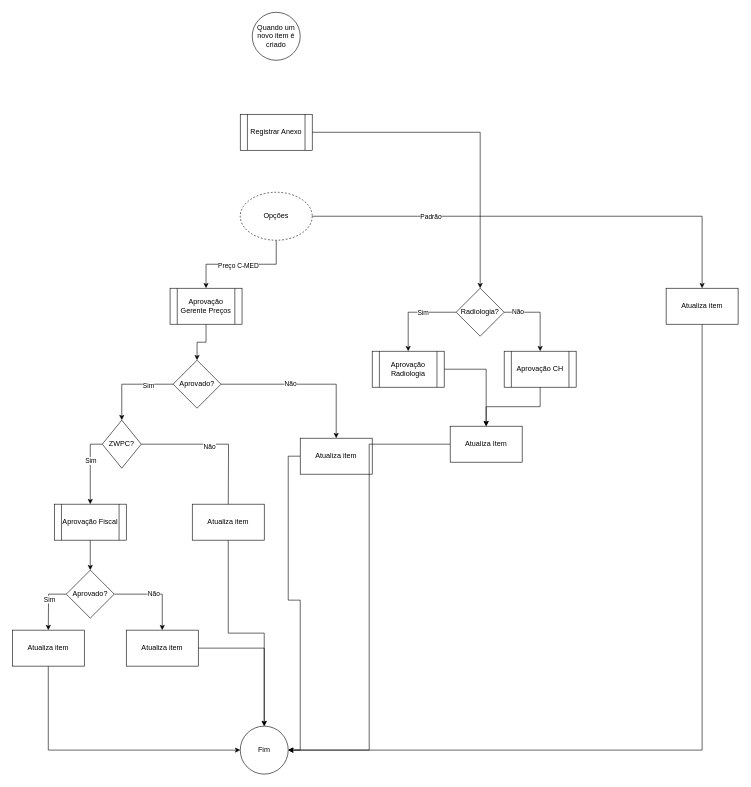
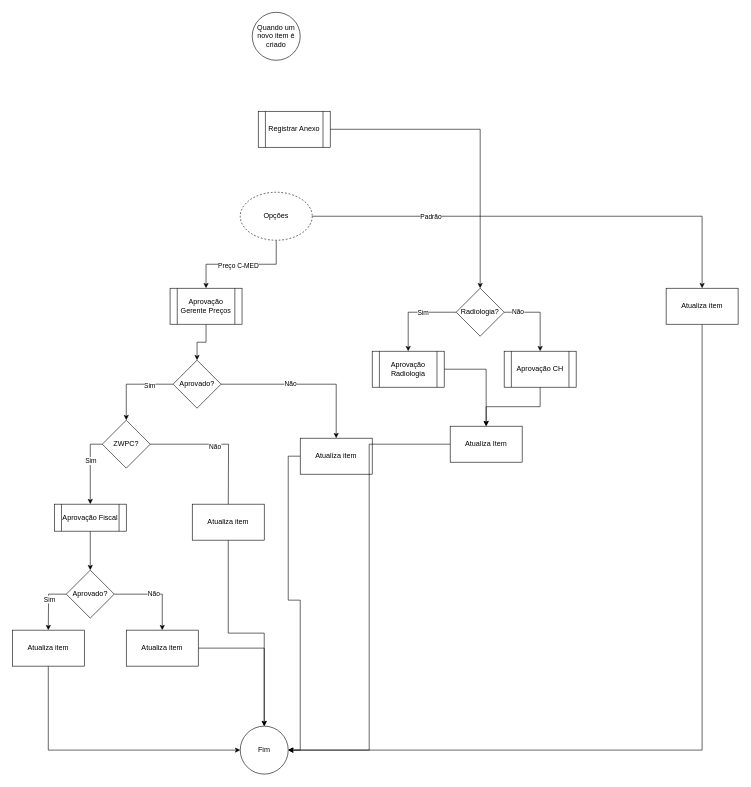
  <mxCell id="0" />
  <mxCell id="1" parent="0" />
  <mxCell id="2" value="Quando um novo item é criado" style="ellipse;whiteSpace=wrap;html=1;aspect=fixed;" vertex="1" parent="1"><mxGeometry x="420" y="20" width="80" height="80" as="geometry" /></mxCell>
  <mxCell id="3" value="" style="edgeStyle=orthogonalEdgeStyle;rounded=0;orthogonalLoop=1;jettySize=auto;html=1;" edge="1" parent="1" source="4" target="42"><mxGeometry relative="1" as="geometry" /></mxCell>
- <mxCell id="4" value="Registrar Anexo" style="shape=process;whiteSpace=wrap;html=1;backgroundOutline=1;" vertex="1" parent="1"><mxGeometry x="400" y="190" width="120" height="60" as="geometry" /></mxCell>
+ <mxCell id="4" value="Registrar Anexo" style="shape=process;whiteSpace=wrap;html=1;backgroundOutline=1;" vertex="1" parent="1"><mxGeometry x="430" y="185" width="120" height="60" as="geometry" /></mxCell>
  <mxCell id="5" style="edgeStyle=orthogonalEdgeStyle;rounded=0;orthogonalLoop=1;jettySize=auto;html=1;" edge="1" parent="1" source="9" target="11"><mxGeometry relative="1" as="geometry"><mxPoint x="180" y="470" as="targetPoint" /></mxGeometry></mxCell>
  <mxCell id="6" value="Preço C-MED" style="edgeLabel;html=1;align=center;verticalAlign=middle;resizable=0;points=[];" vertex="1" connectable="0" parent="5"><mxGeometry x="0.054" y="2" relative="1" as="geometry"><mxPoint as="offset" /></mxGeometry></mxCell>
  <mxCell id="7" style="edgeStyle=orthogonalEdgeStyle;rounded=0;orthogonalLoop=1;jettySize=auto;html=1;" edge="1" parent="1" source="9" target="50"><mxGeometry relative="1" as="geometry"><mxPoint x="1170" y="470" as="targetPoint" /></mxGeometry></mxCell>
  <mxCell id="8" value="Padrão" style="edgeLabel;html=1;align=center;verticalAlign=middle;resizable=0;points=[];" vertex="1" connectable="0" parent="7"><mxGeometry x="-0.488" relative="1" as="geometry"><mxPoint as="offset" /></mxGeometry></mxCell>
  <mxCell id="9" value="Opções" style="ellipse;whiteSpace=wrap;html=1;dashed=1;" vertex="1" parent="1"><mxGeometry x="400" y="320" width="120" height="80" as="geometry" /></mxCell>
  <mxCell id="10" style="edgeStyle=orthogonalEdgeStyle;rounded=0;orthogonalLoop=1;jettySize=auto;html=1;" edge="1" parent="1" source="11" target="16"><mxGeometry relative="1" as="geometry" /></mxCell>
  <mxCell id="11" value="Aprovação Gerente Preços" style="shape=process;whiteSpace=wrap;html=1;backgroundOutline=1;" vertex="1" parent="1"><mxGeometry x="283" y="480" width="120" height="60" as="geometry" /></mxCell>
  <mxCell id="12" style="edgeStyle=orthogonalEdgeStyle;rounded=0;orthogonalLoop=1;jettySize=auto;html=1;" edge="1" parent="1" source="16" target="21"><mxGeometry relative="1" as="geometry"><mxPoint x="198" y="770" as="targetPoint" /></mxGeometry></mxCell>
  <mxCell id="13" value="Sim" style="edgeLabel;html=1;align=center;verticalAlign=middle;resizable=0;points=[];" vertex="1" connectable="0" parent="12"><mxGeometry x="-0.427" y="1" relative="1" as="geometry"><mxPoint as="offset" /></mxGeometry></mxCell>
  <mxCell id="14" style="edgeStyle=orthogonalEdgeStyle;rounded=0;orthogonalLoop=1;jettySize=auto;html=1;" edge="1" parent="1" source="16" target="37"><mxGeometry relative="1" as="geometry" /></mxCell>
  <mxCell id="15" value="Não" style="edgeLabel;html=1;align=center;verticalAlign=middle;resizable=0;points=[];" vertex="1" connectable="0" parent="14"><mxGeometry x="-0.182" y="1" relative="1" as="geometry"><mxPoint as="offset" /></mxGeometry></mxCell>
  <mxCell id="16" value="Aprovado?" style="rhombus;whiteSpace=wrap;html=1;" vertex="1" parent="1"><mxGeometry x="288" y="600" width="80" height="80" as="geometry" /></mxCell>
  <mxCell id="17" style="edgeStyle=orthogonalEdgeStyle;rounded=0;orthogonalLoop=1;jettySize=auto;html=1;entryX=0.5;entryY=0;entryDx=0;entryDy=0;exitX=0;exitY=0.5;exitDx=0;exitDy=0;" edge="1" parent="1" source="21" target="23"><mxGeometry relative="1" as="geometry"><mxPoint x="120" y="950" as="targetPoint" /></mxGeometry></mxCell>
  <mxCell id="18" value="Sim" style="edgeLabel;html=1;align=center;verticalAlign=middle;resizable=0;points=[];" vertex="1" connectable="0" parent="17"><mxGeometry x="-0.217" relative="1" as="geometry"><mxPoint as="offset" /></mxGeometry></mxCell>
  <mxCell id="19" style="edgeStyle=orthogonalEdgeStyle;rounded=0;orthogonalLoop=1;jettySize=auto;html=1;" edge="1" parent="1" source="21"><mxGeometry relative="1" as="geometry"><mxPoint x="380" y="850" as="targetPoint" /></mxGeometry></mxCell>
  <mxCell id="20" value="Não" style="edgeLabel;html=1;align=center;verticalAlign=middle;resizable=0;points=[];" vertex="1" connectable="0" parent="19"><mxGeometry x="-0.113" y="-3" relative="1" as="geometry"><mxPoint as="offset" /></mxGeometry></mxCell>
- <mxCell id="21" value="ZWPC?" style="rhombus;whiteSpace=wrap;html=1;" vertex="1" parent="1"><mxGeometry x="170" y="700" width="65" height="80" as="geometry" /></mxCell>
+ <mxCell id="21" value="ZWPC?" style="rhombus;whiteSpace=wrap;html=1;" vertex="1" parent="1"><mxGeometry x="170" y="700" width="80" height="80" as="geometry" /></mxCell>
  <mxCell id="22" style="edgeStyle=orthogonalEdgeStyle;rounded=0;orthogonalLoop=1;jettySize=auto;html=1;" edge="1" parent="1" source="23" target="28"><mxGeometry relative="1" as="geometry" /></mxCell>
- <mxCell id="23" value="Aprovação Fiscal" style="shape=process;whiteSpace=wrap;html=1;backgroundOutline=1;" vertex="1" parent="1"><mxGeometry x="90" y="840" width="120" height="60" as="geometry" /></mxCell>
+ <mxCell id="23" value="Aprovação Fiscal" style="shape=process;whiteSpace=wrap;html=1;backgroundOutline=1;" vertex="1" parent="1"><mxGeometry x="90" y="840" width="120" height="45" as="geometry" /></mxCell>
  <mxCell id="24" style="edgeStyle=orthogonalEdgeStyle;rounded=0;orthogonalLoop=1;jettySize=auto;html=1;" edge="1" parent="1" source="28"><mxGeometry relative="1" as="geometry"><mxPoint x="80" y="1050" as="targetPoint" /></mxGeometry></mxCell>
  <mxCell id="25" value="Sim" style="edgeLabel;html=1;align=center;verticalAlign=middle;resizable=0;points=[];" vertex="1" connectable="0" parent="24"><mxGeometry x="-0.356" y="8" relative="1" as="geometry"><mxPoint as="offset" /></mxGeometry></mxCell>
  <mxCell id="26" style="edgeStyle=orthogonalEdgeStyle;rounded=0;orthogonalLoop=1;jettySize=auto;html=1;" edge="1" parent="1" source="28" target="33"><mxGeometry relative="1" as="geometry" /></mxCell>
  <mxCell id="27" value="Não" style="edgeLabel;html=1;align=center;verticalAlign=middle;resizable=0;points=[];" vertex="1" connectable="0" parent="26"><mxGeometry x="-0.071" y="2" relative="1" as="geometry"><mxPoint as="offset" /></mxGeometry></mxCell>
  <mxCell id="28" value="Aprovado?" style="rhombus;whiteSpace=wrap;html=1;" vertex="1" parent="1"><mxGeometry x="110" y="950" width="80" height="80" as="geometry" /></mxCell>
  <mxCell id="29" style="edgeStyle=orthogonalEdgeStyle;rounded=0;orthogonalLoop=1;jettySize=auto;html=1;entryX=0;entryY=0.5;entryDx=0;entryDy=0;exitX=0.5;exitY=1;exitDx=0;exitDy=0;" edge="1" parent="1" source="30" target="31"><mxGeometry relative="1" as="geometry" /></mxCell>
  <mxCell id="30" value="Atualiza item" style="rounded=0;whiteSpace=wrap;html=1;" vertex="1" parent="1"><mxGeometry x="20" y="1050" width="120" height="60" as="geometry" /></mxCell>
  <mxCell id="31" value="Fim" style="ellipse;whiteSpace=wrap;html=1;aspect=fixed;" vertex="1" parent="1"><mxGeometry x="400" y="1210" width="80" height="80" as="geometry" /></mxCell>
  <mxCell id="32" style="edgeStyle=orthogonalEdgeStyle;rounded=0;orthogonalLoop=1;jettySize=auto;html=1;" edge="1" parent="1" source="33" target="31"><mxGeometry relative="1" as="geometry" /></mxCell>
  <mxCell id="33" value="Atualiza item" style="rounded=0;whiteSpace=wrap;html=1;" vertex="1" parent="1"><mxGeometry x="210" y="1050" width="120" height="60" as="geometry" /></mxCell>
  <mxCell id="34" style="edgeStyle=orthogonalEdgeStyle;rounded=0;orthogonalLoop=1;jettySize=auto;html=1;" edge="1" parent="1" source="35" target="31"><mxGeometry relative="1" as="geometry" /></mxCell>
  <mxCell id="35" value="Atualiza item" style="rounded=0;whiteSpace=wrap;html=1;" vertex="1" parent="1"><mxGeometry x="320" y="840" width="120" height="60" as="geometry" /></mxCell>
  <mxCell id="36" style="edgeStyle=orthogonalEdgeStyle;rounded=0;orthogonalLoop=1;jettySize=auto;html=1;entryX=1;entryY=0.5;entryDx=0;entryDy=0;" edge="1" parent="1" source="37" target="31"><mxGeometry relative="1" as="geometry" /></mxCell>
  <mxCell id="37" value="Atualiza item" style="rounded=0;whiteSpace=wrap;html=1;" vertex="1" parent="1"><mxGeometry x="500" y="730" width="120" height="60" as="geometry" /></mxCell>
  <mxCell id="38" style="edgeStyle=orthogonalEdgeStyle;rounded=0;orthogonalLoop=1;jettySize=auto;html=1;" edge="1" parent="1" source="42" target="44"><mxGeometry relative="1" as="geometry"><mxPoint x="680" y="580" as="targetPoint" /></mxGeometry></mxCell>
  <mxCell id="39" value="Sim" style="edgeLabel;html=1;align=center;verticalAlign=middle;resizable=0;points=[];" vertex="1" connectable="0" parent="38"><mxGeometry x="-0.226" relative="1" as="geometry"><mxPoint as="offset" /></mxGeometry></mxCell>
  <mxCell id="40" style="edgeStyle=orthogonalEdgeStyle;rounded=0;orthogonalLoop=1;jettySize=auto;html=1;exitX=1;exitY=0.5;exitDx=0;exitDy=0;" edge="1" parent="1" source="42" target="46"><mxGeometry relative="1" as="geometry" /></mxCell>
  <mxCell id="41" value="Não" style="edgeLabel;html=1;align=center;verticalAlign=middle;resizable=0;points=[];" vertex="1" connectable="0" parent="40"><mxGeometry x="-0.653" y="1" relative="1" as="geometry"><mxPoint as="offset" /></mxGeometry></mxCell>
  <mxCell id="42" value="Radiologia?" style="rhombus;whiteSpace=wrap;html=1;" vertex="1" parent="1"><mxGeometry x="760" y="480" width="80" height="80" as="geometry" /></mxCell>
  <mxCell id="43" style="edgeStyle=orthogonalEdgeStyle;rounded=0;orthogonalLoop=1;jettySize=auto;html=1;" edge="1" parent="1" source="44" target="48"><mxGeometry relative="1" as="geometry" /></mxCell>
  <mxCell id="44" value="Aprovação Radiologia" style="shape=process;whiteSpace=wrap;html=1;backgroundOutline=1;" vertex="1" parent="1"><mxGeometry x="620" y="585" width="120" height="60" as="geometry" /></mxCell>
  <mxCell id="45" style="edgeStyle=orthogonalEdgeStyle;rounded=0;orthogonalLoop=1;jettySize=auto;html=1;" edge="1" parent="1" source="46" target="48"><mxGeometry relative="1" as="geometry" /></mxCell>
  <mxCell id="46" value="Aprovação CH" style="shape=process;whiteSpace=wrap;html=1;backgroundOutline=1;" vertex="1" parent="1"><mxGeometry x="840" y="585" width="120" height="60" as="geometry" /></mxCell>
  <mxCell id="47" style="edgeStyle=orthogonalEdgeStyle;rounded=0;orthogonalLoop=1;jettySize=auto;html=1;entryX=1;entryY=0.5;entryDx=0;entryDy=0;" edge="1" parent="1" source="48" target="31"><mxGeometry relative="1" as="geometry" /></mxCell>
  <mxCell id="48" value="Atualiza Item" style="rounded=0;whiteSpace=wrap;html=1;" vertex="1" parent="1"><mxGeometry x="750" y="710" width="120" height="60" as="geometry" /></mxCell>
  <mxCell id="49" style="edgeStyle=orthogonalEdgeStyle;rounded=0;orthogonalLoop=1;jettySize=auto;html=1;entryX=1;entryY=0.5;entryDx=0;entryDy=0;" edge="1" parent="1" source="50" target="31"><mxGeometry relative="1" as="geometry"><Array as="points"><mxPoint x="1170" y="1250" /></Array></mxGeometry></mxCell>
  <mxCell id="50" value="Atualiza item" style="rounded=0;whiteSpace=wrap;html=1;" vertex="1" parent="1"><mxGeometry x="1110" y="480" width="120" height="60" as="geometry" /></mxCell>
